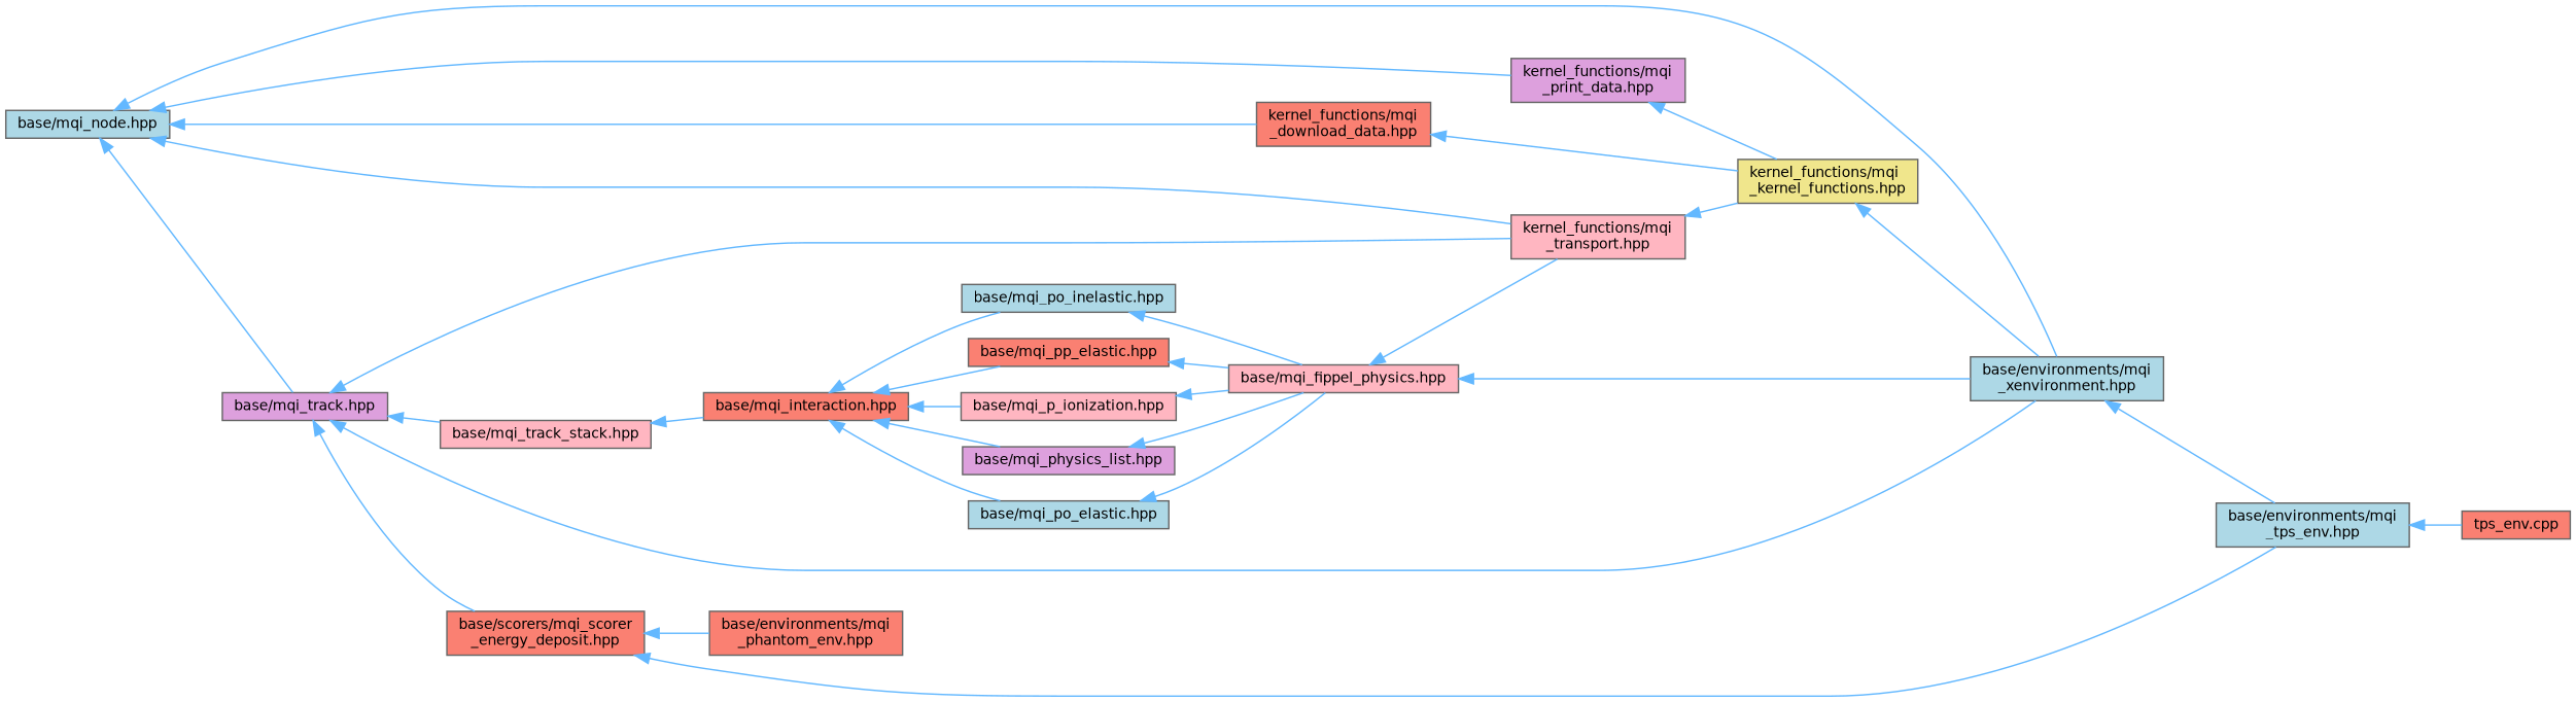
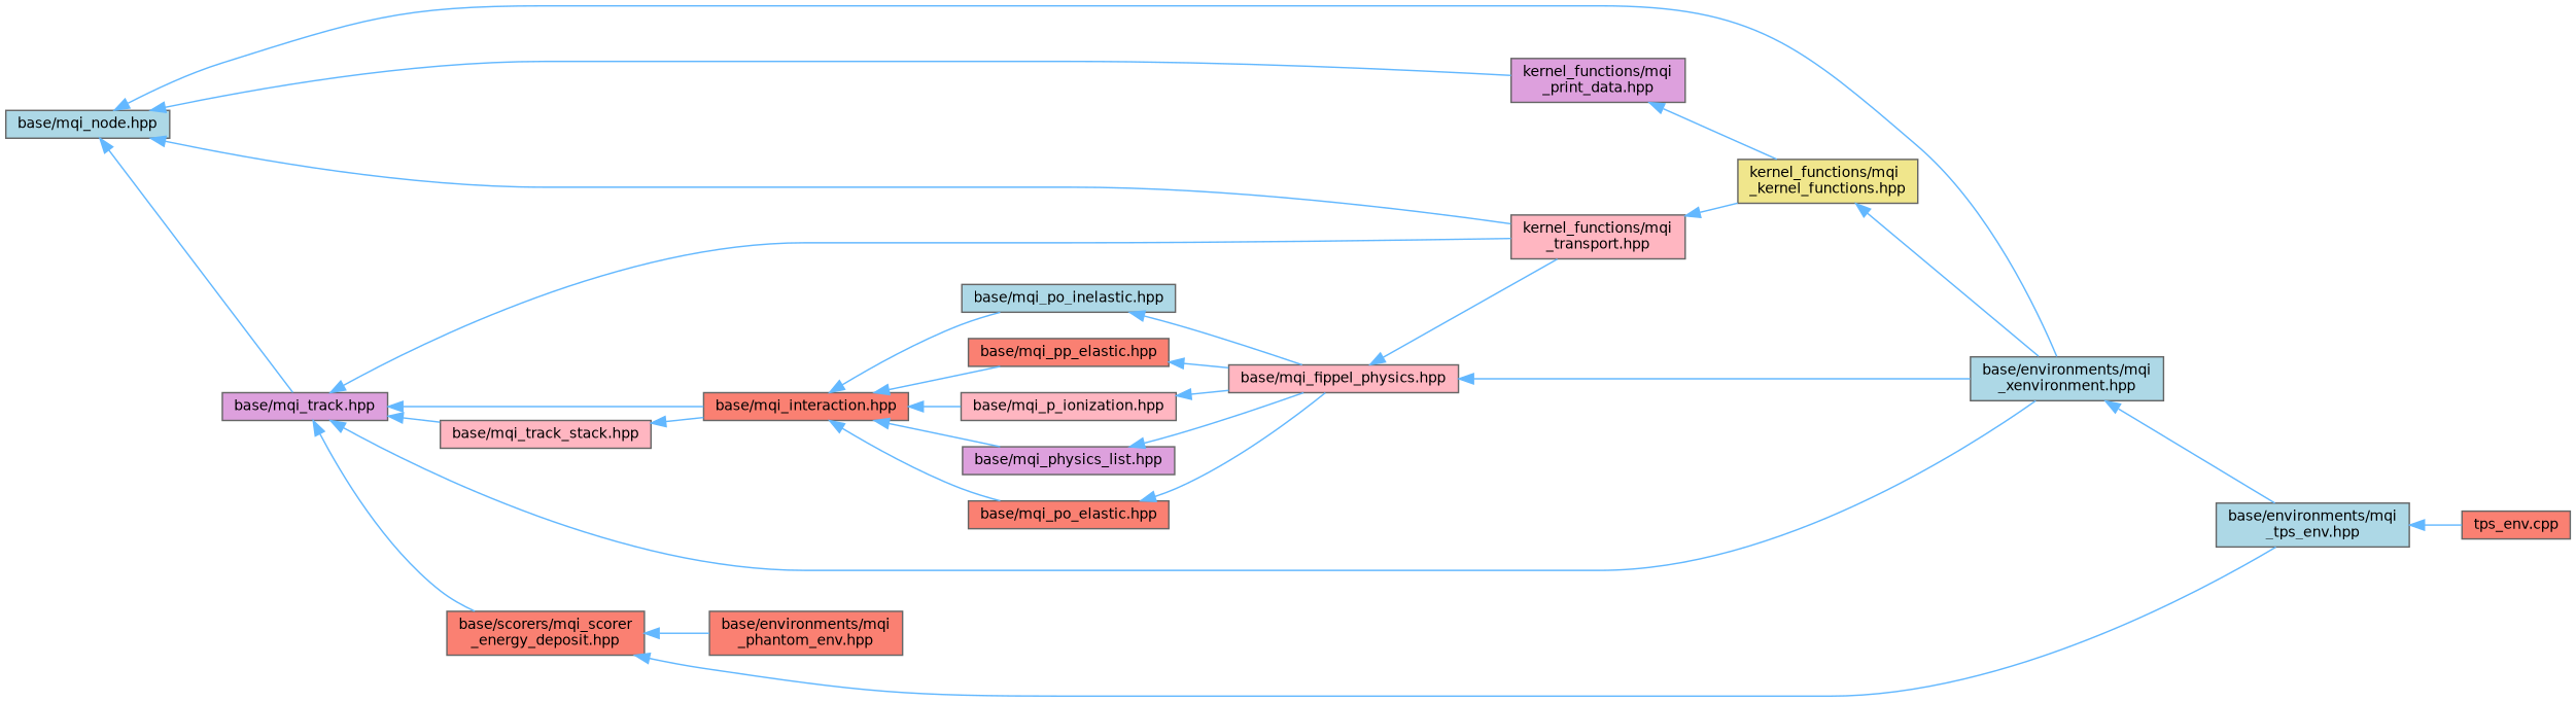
  digraph {
    rankdir=LR
    node [color=grey40 fillcolor=salmon fontname=Helvetica fontsize=10 shape=box style=filled]
    edge [color=steelblue1 dir=back fontname=Helvetica fontsize=10 labelfontname=Helvetica labelfontsize=10 style=solid]
    n1 [color=gray40 fillcolor=lightblue fontcolor=black height=0.2 label="base/mqi_node.hpp" width=0.4]
    n2 [fillcolor=lightblue height=0.2 label="base/environments/mqi\l_xenvironment.hpp" width=0.4]
    n3 [fillcolor=plum height=0.2 label="base/mqi_track.hpp" width=0.4]
    n4 [fillcolor=lightpink height=0.2 label="kernel_functions/mqi\l_transport.hpp" width=0.4]
-   n5 [height=0.2 label="kernel_functions/mqi\l_download_data.hpp" width=0.4]
    n6 [fillcolor=plum height=0.2 label="kernel_functions/mqi\l_print_data.hpp" width=0.4]
    n7 [fillcolor=lightblue height=0.2 label="base/environments/mqi\l_tps_env.hpp" width=0.4]
    n8 [fillcolor=lightpink height=0.2 label="base/mqi_track_stack.hpp" width=0.4]
    n9 [height=0.2 label="base/mqi_interaction.hpp" width=0.4]
    n10 [height=0.2 label="base/scorers/mqi_scorer\l_energy_deposit.hpp" width=0.4]
    n11 [fillcolor=khaki height=0.2 label="kernel_functions/mqi\l_kernel_functions.hpp" width=0.4]
    n12 [height=0.2 label="base/environments/mqi\l_phantom_env.hpp" width=0.4]
    n13 [height=0.2 label="tps_env.cpp" width=0.4]
    n14 [fillcolor=lightpink height=0.2 label="base/mqi_p_ionization.hpp" width=0.4]
    n15 [fillcolor=plum height=0.2 label="base/mqi_physics_list.hpp" width=0.4]
-   n16 [fillcolor=lightblue height=0.2 label="base/mqi_po_elastic.hpp" width=0.4]
+   n16 [height=0.2 label="base/mqi_po_elastic.hpp" width=0.4]
    n17 [fillcolor=lightblue height=0.2 label="base/mqi_po_inelastic.hpp" width=0.4]
    n18 [height=0.2 label="base/mqi_pp_elastic.hpp" width=0.4]
    n19 [fillcolor=lightpink height=0.2 label="base/mqi_fippel_physics.hpp" width=0.4]
    n1 -> n2
    n1 -> n3
    n1 -> n4
-   n1 -> n5
    n1 -> n6
    n2 -> n7
    n3 -> n2
    n3 -> n4
    n3 -> n8
+   n3 -> n9
    n3 -> n10
    n4 -> n11
-   n5 -> n11
    n6 -> n11
    n7 -> n13
    n8 -> n9
    n9 -> n14
    n9 -> n15
    n9 -> n16
    n9 -> n17
    n9 -> n18
    n10 -> n7
    n10 -> n12
    n11 -> n2
    n14 -> n19
    n15 -> n19
    n16 -> n19
    n17 -> n19
    n18 -> n19
    n19 -> n2
    n19 -> n4
  }
